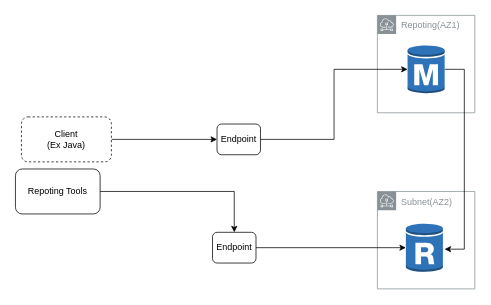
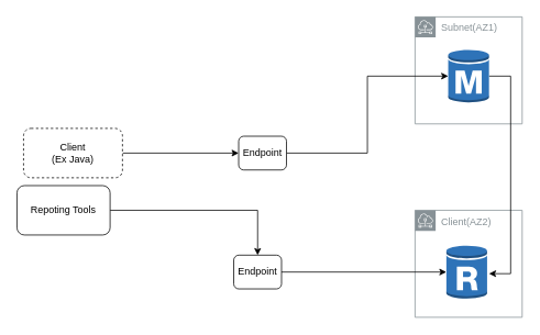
  <mxCell id="0" />
  <mxCell id="1" parent="0" />
- <mxCell id="2" value="Repoting(AZ1)" style="outlineConnect=0;gradientColor=none;html=1;whiteSpace=wrap;fontSize=12;fontStyle=0;shape=mxgraph.aws4.group;grIcon=mxgraph.aws4.group_subnet;strokeColor=#879196;fillColor=none;verticalAlign=top;align=left;spacingLeft=30;fontColor=#879196;dashed=0;" vertex="1" parent="1"><mxGeometry x="503" y="20" width="130" height="130" as="geometry" /></mxCell>
- <mxCell id="3" value="Subnet(AZ2)" style="outlineConnect=0;gradientColor=none;html=1;whiteSpace=wrap;fontSize=12;fontStyle=0;shape=mxgraph.aws4.group;grIcon=mxgraph.aws4.group_subnet;strokeColor=#879196;fillColor=none;verticalAlign=top;align=left;spacingLeft=30;fontColor=#879196;dashed=0;" vertex="1" parent="1"><mxGeometry x="503" y="255" width="130" height="130" as="geometry" /></mxCell>
+ <mxCell id="2" value="Subnet(AZ1)" style="outlineConnect=0;gradientColor=none;html=1;whiteSpace=wrap;fontSize=12;fontStyle=0;shape=mxgraph.aws4.group;grIcon=mxgraph.aws4.group_subnet;strokeColor=#879196;fillColor=none;verticalAlign=top;align=left;spacingLeft=30;fontColor=#879196;dashed=0;" vertex="1" parent="1"><mxGeometry x="503" y="20" width="130" height="130" as="geometry" /></mxCell>
+ <mxCell id="3" value="Client(AZ2)" style="outlineConnect=0;gradientColor=none;html=1;whiteSpace=wrap;fontSize=12;fontStyle=0;shape=mxgraph.aws4.group;grIcon=mxgraph.aws4.group_subnet;strokeColor=#879196;fillColor=none;verticalAlign=top;align=left;spacingLeft=30;fontColor=#879196;dashed=0;" vertex="1" parent="1"><mxGeometry x="503" y="255" width="130" height="130" as="geometry" /></mxCell>
  <mxCell id="4" style="edgeStyle=orthogonalEdgeStyle;rounded=0;orthogonalLoop=1;jettySize=auto;html=1;exitX=1;exitY=0.5;exitDx=0;exitDy=0;exitPerimeter=0;entryX=1;entryY=0.5;entryDx=0;entryDy=0;entryPerimeter=0;" edge="1" parent="1" source="5"><mxGeometry relative="1" as="geometry"><mxPoint x="592.75" y="332" as="targetPoint" /><Array as="points"><mxPoint x="619" y="92" /><mxPoint x="619" y="332" /></Array></mxGeometry></mxCell>
  <mxCell id="5" value="" style="outlineConnect=0;dashed=0;verticalLabelPosition=bottom;verticalAlign=top;align=center;html=1;shape=mxgraph.aws3.rds_db_instance;fillColor=#2E73B8;gradientColor=none;" vertex="1" parent="1"><mxGeometry x="543.25" y="59" width="49.5" height="66" as="geometry" /></mxCell>
  <mxCell id="6" style="edgeStyle=orthogonalEdgeStyle;rounded=0;orthogonalLoop=1;jettySize=auto;html=1;" edge="1" parent="1" source="7" target="9"><mxGeometry relative="1" as="geometry" /></mxCell>
  <mxCell id="7" value="Client&lt;br&gt;(Ex Java)" style="rounded=1;whiteSpace=wrap;html=1;dashed=1;" vertex="1" parent="1"><mxGeometry x="28" y="155.5" width="120" height="60" as="geometry" /></mxCell>
  <mxCell id="8" style="edgeStyle=orthogonalEdgeStyle;rounded=0;orthogonalLoop=1;jettySize=auto;html=1;entryX=0;entryY=0.5;entryDx=0;entryDy=0;entryPerimeter=0;" edge="1" parent="1" source="9" target="5"><mxGeometry relative="1" as="geometry" /></mxCell>
  <mxCell id="9" value="Endpoint" style="rounded=1;whiteSpace=wrap;html=1;" vertex="1" parent="1"><mxGeometry x="289" y="165" width="58" height="41" as="geometry" /></mxCell>
  <mxCell id="10" value="" style="outlineConnect=0;dashed=0;verticalLabelPosition=bottom;verticalAlign=top;align=center;html=1;shape=mxgraph.aws3.rds_db_instance_read_replica;fillColor=#2E73B8;gradientColor=none;" vertex="1" parent="1"><mxGeometry x="541" y="297" width="49.5" height="66" as="geometry" /></mxCell>
  <mxCell id="11" style="edgeStyle=orthogonalEdgeStyle;rounded=0;orthogonalLoop=1;jettySize=auto;html=1;" edge="1" parent="1" source="12" target="10"><mxGeometry relative="1" as="geometry" /></mxCell>
  <mxCell id="12" value="Endpoint" style="rounded=1;whiteSpace=wrap;html=1;" vertex="1" parent="1"><mxGeometry x="283" y="309.5" width="58" height="41" as="geometry" /></mxCell>
  <mxCell id="13" style="edgeStyle=orthogonalEdgeStyle;rounded=0;orthogonalLoop=1;jettySize=auto;html=1;" edge="1" parent="1" source="14" target="12"><mxGeometry relative="1" as="geometry" /></mxCell>
  <mxCell id="14" value="Repoting Tools" style="rounded=1;whiteSpace=wrap;html=1;" vertex="1" parent="1"><mxGeometry x="20" y="225" width="113" height="60" as="geometry" /></mxCell>
